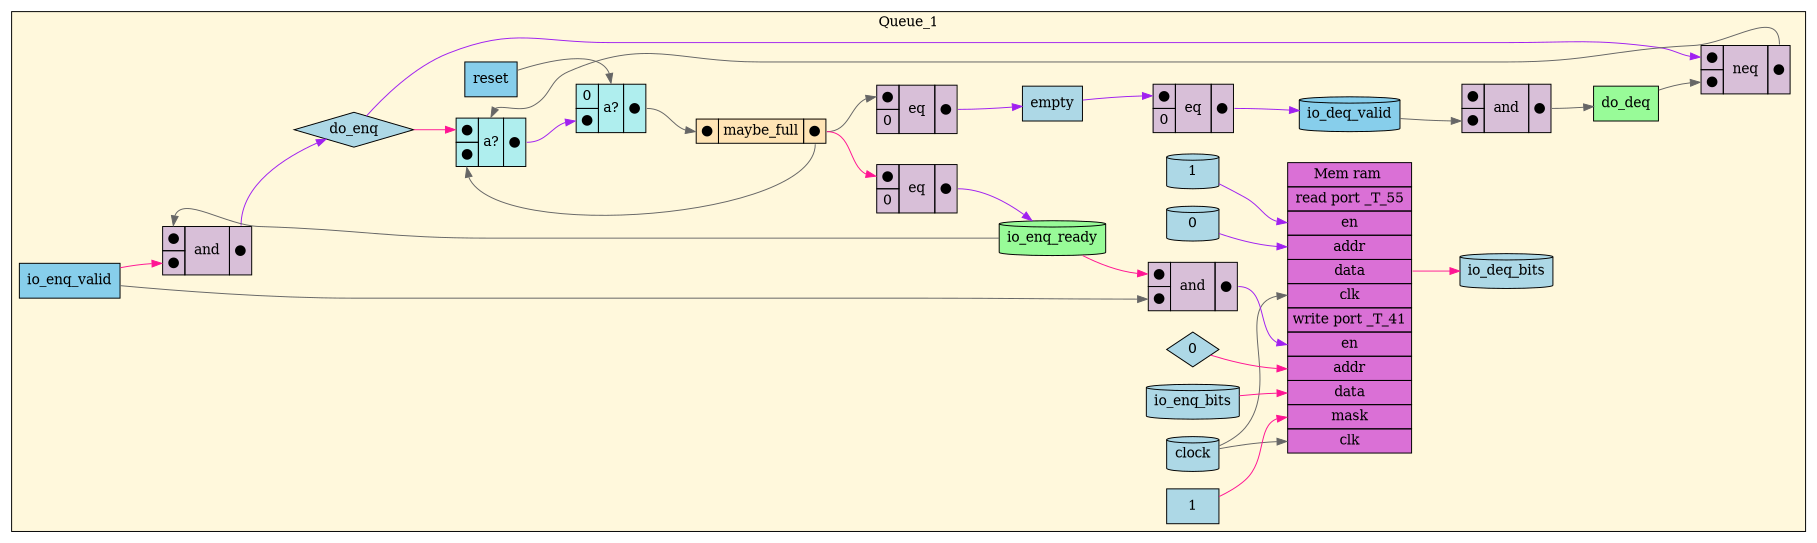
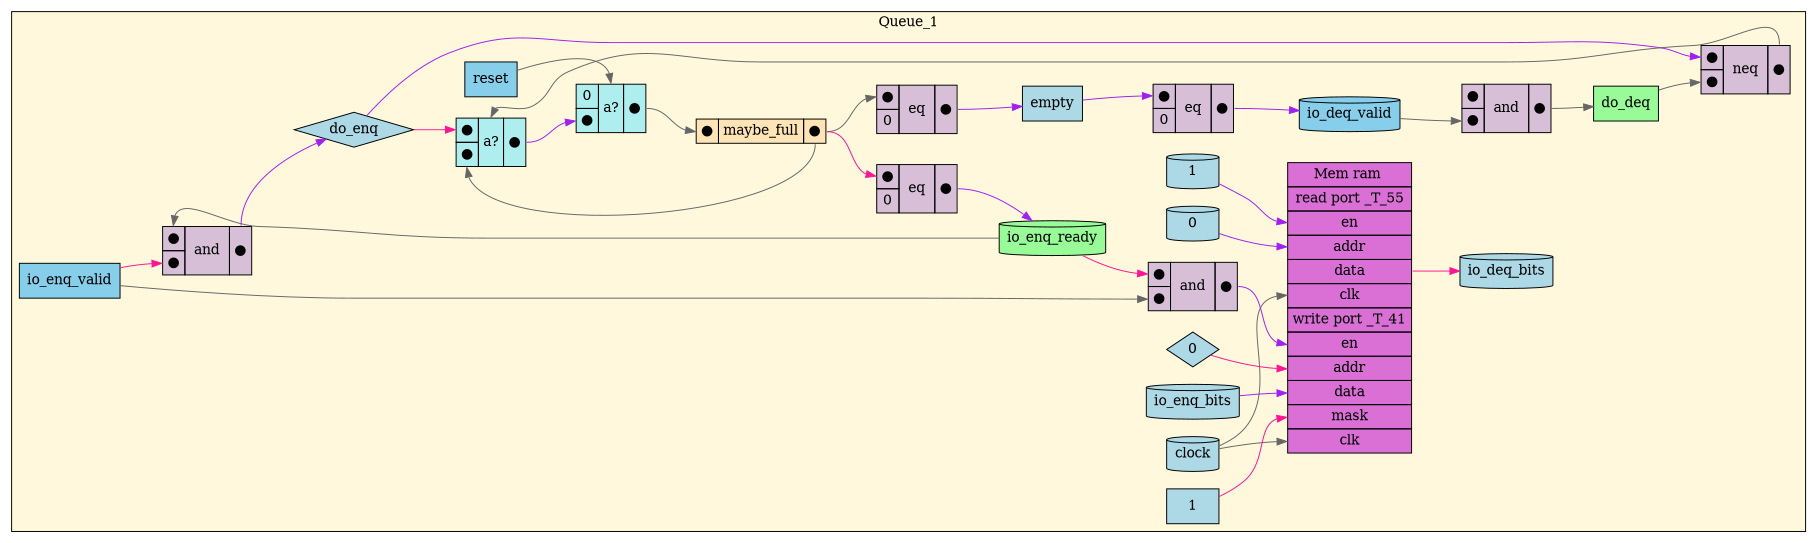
  digraph {
    rankdir=LR
    node [shape=plaintext style=filled]
    edge [color=gray40 headport=in1]
    n1 [fillcolor=lightblue label=clock rank=0 shape=cylinder]
    n2 [label=< <TABLE BORDER="0" CELLBORDER="1" CELLSPACING="0" CELLPADDING="4" BGCOLOR="#DA70D6">   <TR>     <TD>Mem ram </TD>   </TR>      <TR><TD>read port _T_55</TD></TR>              <TR><TD PORT="_T_55_en">en</TD></TR>            <TR><TD PORT="_T_55_addr">addr</TD></TR>            <TR><TD PORT="_T_55_data">data</TD></TR>            <TR><TD PORT="_T_55_clk">clk</TD></TR>      <TR><TD>write port _T_41</TD></TR>              <TR><TD PORT="_T_46_en">en</TD></TR>            <TR><TD PORT="_T_46_addr">addr</TD></TR>            <TR><TD PORT="_T_46_data">data</TD></TR>            <TR><TD PORT="_T_46_mask">mask</TD></TR>            <TR><TD PORT="_T_46_clk">clk</TD></TR>      </TABLE>> style=""]
    n3 [fillcolor=skyblue label=reset rank=0 shape=box]
    n4 [label=< <TABLE BORDER="0" CELLBORDER="1" CELLSPACING="0" CELLPADDING="4" BGCOLOR="#AFEEEE">   <TR>     <TD PORT="in1">0</TD>     <TD ROWSPAN="2" PORT="select">a?</TD>     <TD ROWSPAN="2" PORT="out">&#x25cf;</TD>   </TR>   <TR>     <TD PORT="in2">&#x25cf;</TD>   </TR> </TABLE>> style=""]
    n5 [fillcolor=skyblue label=io_enq_valid rank=0 shape=box]
    n6 [label=< <TABLE BORDER="0" CELLBORDER="1" CELLSPACING="0" CELLPADDING="4" BGCOLOR="#D8BFD8">   <TR>     <TD PORT="in1">&#x25cf;</TD>     <TD ROWSPAN="2" > and </TD>     <TD ROWSPAN="2" PORT="out">&#x25cf;</TD>   </TR>   <TR>     <TD PORT="in2">&#x25cf;</TD>   </TR> </TABLE>> style=""]
    n7 [label=< <TABLE BORDER="0" CELLBORDER="1" CELLSPACING="0" CELLPADDING="4" BGCOLOR="#D8BFD8">   <TR>     <TD PORT="in1">&#x25cf;</TD>     <TD ROWSPAN="2" > and </TD>     <TD ROWSPAN="2" PORT="out">&#x25cf;</TD>   </TR>   <TR>     <TD PORT="in2">&#x25cf;</TD>   </TR> </TABLE>> style=""]
    n8 [fillcolor=lightblue label=io_enq_bits rank=0 shape=cylinder]
    n9 [label=< <TABLE BORDER="0" CELLBORDER="1" CELLSPACING="0" CELLPADDING="4" BGCOLOR="#D8BFD8">   <TR>     <TD PORT="in1">&#x25cf;</TD>     <TD ROWSPAN="2" > and </TD>     <TD ROWSPAN="2" PORT="out">&#x25cf;</TD>   </TR>   <TR>     <TD PORT="in2">&#x25cf;</TD>   </TR> </TABLE>> style=""]
    n10 [fillcolor=palegreen label=io_enq_ready rank=1000 shape=cylinder]
    n11 [fillcolor=skyblue label=io_deq_valid rank=1000 shape=cylinder]
    n12 [fillcolor=lightblue label=io_deq_bits rank=1000 shape=cylinder]
    n13 [label=< <TABLE BORDER="0" CELLBORDER="1" CELLSPACING="0" CELLPADDING="4" BGCOLOR="#FFE4B5">   <TR>     <TD PORT="in">&#x25cf;</TD>     <TD>maybe_full</TD>     <TD PORT="out">&#x25cf;</TD>   </TR> </TABLE>> style=""]
    n14 [label=< <TABLE BORDER="0" CELLBORDER="1" CELLSPACING="0" CELLPADDING="4" BGCOLOR="#D8BFD8">   <TR>     <TD PORT="in1">&#x25cf;</TD>     <TD ROWSPAN="2" > eq </TD>     <TD ROWSPAN="2" PORT="out">&#x25cf;</TD>   </TR>   <TR>     <TD PORT="in2">0</TD>   </TR> </TABLE>> style=""]
    n15 [label=< <TABLE BORDER="0" CELLBORDER="1" CELLSPACING="0" CELLPADDING="4" BGCOLOR="#D8BFD8">   <TR>     <TD PORT="in1">&#x25cf;</TD>     <TD ROWSPAN="2" > eq </TD>     <TD ROWSPAN="2" PORT="out">&#x25cf;</TD>   </TR>   <TR>     <TD PORT="in2">0</TD>   </TR> </TABLE>> style=""]
    n16 [label=< <TABLE BORDER="0" CELLBORDER="1" CELLSPACING="0" CELLPADDING="4" BGCOLOR="#AFEEEE">   <TR>     <TD PORT="in1">&#x25cf;</TD>     <TD ROWSPAN="2" PORT="select">a?</TD>     <TD ROWSPAN="2" PORT="out">&#x25cf;</TD>   </TR>   <TR>     <TD PORT="in2">&#x25cf;</TD>   </TR> </TABLE>> style=""]
    n17 [fillcolor=lightblue label=empty shape=box]
    n18 [label=< <TABLE BORDER="0" CELLBORDER="1" CELLSPACING="0" CELLPADDING="4" BGCOLOR="#D8BFD8">   <TR>     <TD PORT="in1">&#x25cf;</TD>     <TD ROWSPAN="2" > eq </TD>     <TD ROWSPAN="2" PORT="out">&#x25cf;</TD>   </TR>   <TR>     <TD PORT="in2">0</TD>   </TR> </TABLE>> style=""]
    n19 [fillcolor=lightblue label=do_enq shape=diamond]
    n20 [label=< <TABLE BORDER="0" CELLBORDER="1" CELLSPACING="0" CELLPADDING="4" BGCOLOR="#D8BFD8">   <TR>     <TD PORT="in1">&#x25cf;</TD>     <TD ROWSPAN="2" > neq </TD>     <TD ROWSPAN="2" PORT="out">&#x25cf;</TD>   </TR>   <TR>     <TD PORT="in2">&#x25cf;</TD>   </TR> </TABLE>> style=""]
    n21 [fillcolor=palegreen label=do_deq shape=box]
    n22 [BGCOLOR="#C0C0C0" fillcolor=lightblue label=1 shape=cylinder]
    n23 [BGCOLOR="#C0C0C0" fillcolor=lightblue label=0 shape=cylinder]
    n24 [BGCOLOR="#C0C0C0" fillcolor=lightblue label=1 shape=box]
    n25 [BGCOLOR="#C0C0C0" fillcolor=lightblue label=0 shape=diamond]
    subgraph cluster_1 {
      bgcolor="#FFF8DC"
      label=Queue_1
      n1
      n2
      n3
      n4
      n5
      n6
      n7
      n8
      n9
      n10
      n11
      n12
      n13
      n14
      n15
      n16
      n17
      n18
      n19
      n20
      n21
      n22
      n23
      n24
      n25
    }
    n1 -> n2 [headport=_T_55_clk]
    n1 -> n2 [headport=_T_46_clk]
    n2 -> n12 [color=deeppink tailport=_T_55_data]
    n3 -> n4 [headport=select]
    n4 -> n13 [headport=in tailport=out]
    n5 -> n6 [color=deeppink headport=in2]
    n5 -> n7 [headport=in2]
    n6 -> n19 [color=purple tailport=out]
    n7 -> n2 [color=purple headport=_T_46_en tailport=out]
-   n8 -> n2 [color=deeppink headport=_T_46_data]
+   n8 -> n2 [color=purple headport=_T_46_data]
    n9 -> n21 [tailport=out]
    n10 -> n6
    n10 -> n7 [color=deeppink]
    n11 -> n9 [headport=in2]
    n13 -> n14 [tailport=out]
    n13 -> n15 [color=deeppink tailport=out]
    n13 -> n16 [headport=in2 tailport=out]
    n14 -> n17 [color=purple tailport=out]
    n15 -> n10 [color=purple tailport=out]
    n16 -> n4 [color=purple headport=in2 tailport=out]
    n17 -> n18 [color=purple]
    n18 -> n11 [color=purple tailport=out]
    n19 -> n16 [color=deeppink]
    n19 -> n20 [color=purple]
    n20 -> n16 [headport=select tailport=out]
    n21 -> n20 [headport=in2]
    n22 -> n2 [color=purple headport=_T_55_en]
    n23 -> n2 [color=purple headport=_T_55_addr]
    n24 -> n2 [color=deeppink headport=_T_46_mask]
    n25 -> n2 [color=deeppink headport=_T_46_addr]
  }
